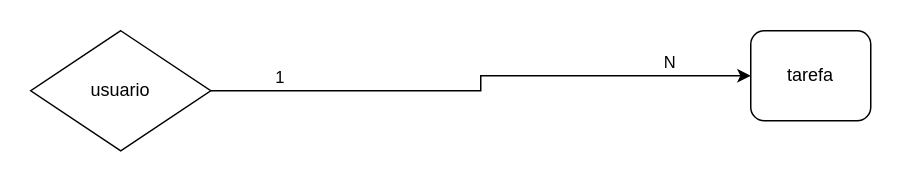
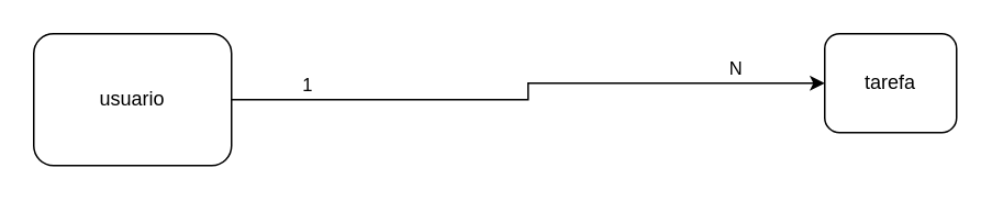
  <mxCell id="0" />
  <mxCell id="1" parent="0" />
  <mxCell id="2" style="edgeStyle=orthogonalEdgeStyle;rounded=0;orthogonalLoop=1;jettySize=auto;html=1;" edge="1" parent="1" source="5" target="6"><mxGeometry relative="1" as="geometry" /></mxCell>
  <mxCell id="3" value="1" style="edgeLabel;html=1;align=center;verticalAlign=middle;resizable=0;points=[];" connectable="0" vertex="1" parent="2"><mxGeometry x="-0.717" y="-3" relative="1" as="geometry"><mxPoint x="-7" y="-13" as="offset" /></mxGeometry></mxCell>
  <mxCell id="4" value="N" style="edgeLabel;html=1;align=center;verticalAlign=middle;resizable=0;points=[];" connectable="0" vertex="1" parent="2"><mxGeometry x="0.7" y="1" relative="1" as="geometry"><mxPoint y="-9" as="offset" /></mxGeometry></mxCell>
- <mxCell id="5" value="usuario" style="rhombus;whiteSpace=wrap;html=1;" vertex="1" parent="1"><mxGeometry x="20" y="20" width="120" height="80" as="geometry" /></mxCell>
+ <mxCell id="5" value="usuario" style="rounded=1;whiteSpace=wrap;html=1;" vertex="1" parent="1"><mxGeometry x="20" y="20" width="120" height="80" as="geometry" /></mxCell>
  <mxCell id="6" value="tarefa" style="rounded=1;whiteSpace=wrap;html=1;" vertex="1" parent="1"><mxGeometry x="500" y="20" width="80" height="60" as="geometry" /></mxCell>
